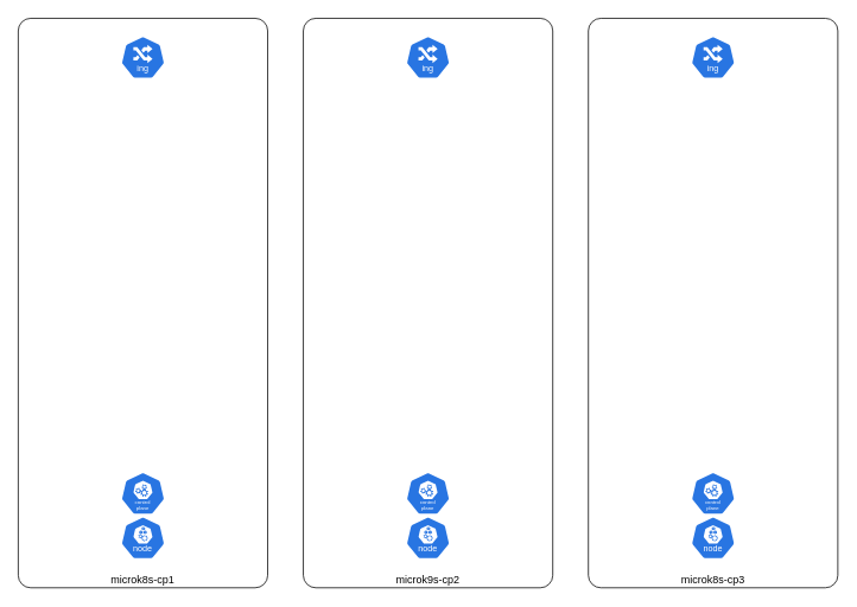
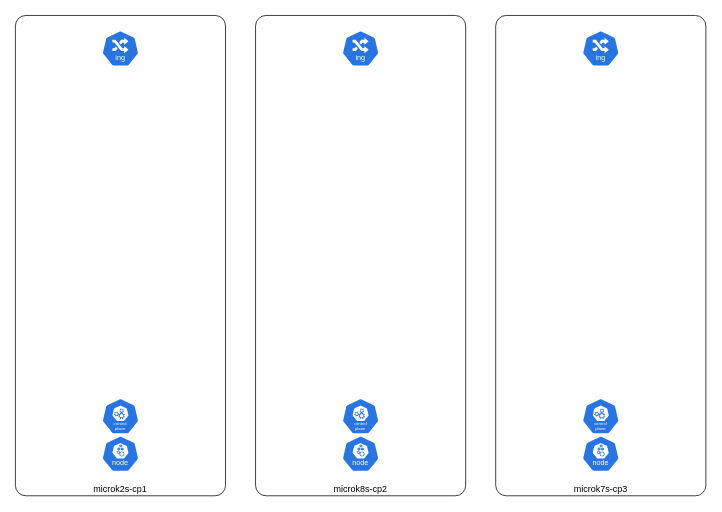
  <mxCell id="0" />
  <mxCell id="1" parent="0" />
- <mxCell id="2" value="microk8s-cp1" style="rounded=1;whiteSpace=wrap;html=1;arcSize=5;verticalAlign=bottom;" vertex="1" parent="1"><mxGeometry x="20" y="20" width="280" height="640" as="geometry" /></mxCell>
- <mxCell id="3" value="microk9s-cp2" style="rounded=1;whiteSpace=wrap;html=1;arcSize=5;verticalAlign=bottom;" vertex="1" parent="1"><mxGeometry x="340" y="20" width="280" height="640" as="geometry" /></mxCell>
- <mxCell id="4" value="microk8s-cp3" style="rounded=1;whiteSpace=wrap;html=1;arcSize=5;verticalAlign=bottom;" vertex="1" parent="1"><mxGeometry x="660" y="20" width="280" height="640" as="geometry" /></mxCell>
+ <mxCell id="2" value="microk2s-cp1" style="rounded=1;whiteSpace=wrap;html=1;arcSize=5;verticalAlign=bottom;" vertex="1" parent="1"><mxGeometry x="20" y="20" width="280" height="640" as="geometry" /></mxCell>
+ <mxCell id="3" value="microk8s-cp2" style="rounded=1;whiteSpace=wrap;html=1;arcSize=5;verticalAlign=bottom;" vertex="1" parent="1"><mxGeometry x="340" y="20" width="280" height="640" as="geometry" /></mxCell>
+ <mxCell id="4" value="microk7s-cp3" style="rounded=1;whiteSpace=wrap;html=1;arcSize=5;verticalAlign=bottom;" vertex="1" parent="1"><mxGeometry x="660" y="20" width="280" height="640" as="geometry" /></mxCell>
  <mxCell id="5" value="" style="aspect=fixed;sketch=0;html=1;dashed=0;whitespace=wrap;verticalLabelPosition=bottom;verticalAlign=top;fillColor=#2875E2;strokeColor=#ffffff;points=[[0.005,0.63,0],[0.1,0.2,0],[0.9,0.2,0],[0.5,0,0],[0.995,0.63,0],[0.72,0.99,0],[0.5,1,0],[0.28,0.99,0]];shape=mxgraph.kubernetes.icon2;kubernetesLabel=1;prIcon=control_plane" vertex="1" parent="1"><mxGeometry x="135" y="530" width="50" height="48" as="geometry" /></mxCell>
  <mxCell id="6" value="" style="aspect=fixed;sketch=0;html=1;dashed=0;whitespace=wrap;verticalLabelPosition=bottom;verticalAlign=top;fillColor=#2875E2;strokeColor=#ffffff;points=[[0.005,0.63,0],[0.1,0.2,0],[0.9,0.2,0],[0.5,0,0],[0.995,0.63,0],[0.72,0.99,0],[0.5,1,0],[0.28,0.99,0]];shape=mxgraph.kubernetes.icon2;kubernetesLabel=1;prIcon=ing" vertex="1" parent="1"><mxGeometry x="135" y="40" width="50" height="48" as="geometry" /></mxCell>
  <mxCell id="7" value="" style="aspect=fixed;sketch=0;html=1;dashed=0;whitespace=wrap;verticalLabelPosition=bottom;verticalAlign=top;fillColor=#2875E2;strokeColor=#ffffff;points=[[0.005,0.63,0],[0.1,0.2,0],[0.9,0.2,0],[0.5,0,0],[0.995,0.63,0],[0.72,0.99,0],[0.5,1,0],[0.28,0.99,0]];shape=mxgraph.kubernetes.icon2;kubernetesLabel=1;prIcon=ing" vertex="1" parent="1"><mxGeometry x="455" y="40" width="50" height="48" as="geometry" /></mxCell>
  <mxCell id="8" value="" style="aspect=fixed;sketch=0;html=1;dashed=0;whitespace=wrap;verticalLabelPosition=bottom;verticalAlign=top;fillColor=#2875E2;strokeColor=#ffffff;points=[[0.005,0.63,0],[0.1,0.2,0],[0.9,0.2,0],[0.5,0,0],[0.995,0.63,0],[0.72,0.99,0],[0.5,1,0],[0.28,0.99,0]];shape=mxgraph.kubernetes.icon2;kubernetesLabel=1;prIcon=ing" vertex="1" parent="1"><mxGeometry x="775" y="40" width="50" height="48" as="geometry" /></mxCell>
  <mxCell id="9" value="" style="aspect=fixed;sketch=0;html=1;dashed=0;whitespace=wrap;verticalLabelPosition=bottom;verticalAlign=top;fillColor=#2875E2;strokeColor=#ffffff;points=[[0.005,0.63,0],[0.1,0.2,0],[0.9,0.2,0],[0.5,0,0],[0.995,0.63,0],[0.72,0.99,0],[0.5,1,0],[0.28,0.99,0]];shape=mxgraph.kubernetes.icon2;kubernetesLabel=1;prIcon=node" vertex="1" parent="1"><mxGeometry x="135" y="580" width="50" height="48" as="geometry" /></mxCell>
  <mxCell id="10" value="" style="aspect=fixed;sketch=0;html=1;dashed=0;whitespace=wrap;verticalLabelPosition=bottom;verticalAlign=top;fillColor=#2875E2;strokeColor=#ffffff;points=[[0.005,0.63,0],[0.1,0.2,0],[0.9,0.2,0],[0.5,0,0],[0.995,0.63,0],[0.72,0.99,0],[0.5,1,0],[0.28,0.99,0]];shape=mxgraph.kubernetes.icon2;kubernetesLabel=1;prIcon=control_plane" vertex="1" parent="1"><mxGeometry x="455" y="530" width="50" height="48" as="geometry" /></mxCell>
  <mxCell id="11" value="" style="aspect=fixed;sketch=0;html=1;dashed=0;whitespace=wrap;verticalLabelPosition=bottom;verticalAlign=top;fillColor=#2875E2;strokeColor=#ffffff;points=[[0.005,0.63,0],[0.1,0.2,0],[0.9,0.2,0],[0.5,0,0],[0.995,0.63,0],[0.72,0.99,0],[0.5,1,0],[0.28,0.99,0]];shape=mxgraph.kubernetes.icon2;kubernetesLabel=1;prIcon=node" vertex="1" parent="1"><mxGeometry x="455" y="580" width="50" height="48" as="geometry" /></mxCell>
  <mxCell id="12" value="" style="aspect=fixed;sketch=0;html=1;dashed=0;whitespace=wrap;verticalLabelPosition=bottom;verticalAlign=top;fillColor=#2875E2;strokeColor=#ffffff;points=[[0.005,0.63,0],[0.1,0.2,0],[0.9,0.2,0],[0.5,0,0],[0.995,0.63,0],[0.72,0.99,0],[0.5,1,0],[0.28,0.99,0]];shape=mxgraph.kubernetes.icon2;kubernetesLabel=1;prIcon=control_plane" vertex="1" parent="1"><mxGeometry x="775" y="530" width="50" height="48" as="geometry" /></mxCell>
  <mxCell id="13" value="" style="aspect=fixed;sketch=0;html=1;dashed=0;whitespace=wrap;verticalLabelPosition=bottom;verticalAlign=top;fillColor=#2875E2;strokeColor=#ffffff;points=[[0.005,0.63,0],[0.1,0.2,0],[0.9,0.2,0],[0.5,0,0],[0.995,0.63,0],[0.72,0.99,0],[0.5,1,0],[0.28,0.99,0]];shape=mxgraph.kubernetes.icon2;kubernetesLabel=1;prIcon=node" vertex="1" parent="1"><mxGeometry x="775" y="580" width="50" height="48" as="geometry" /></mxCell>
